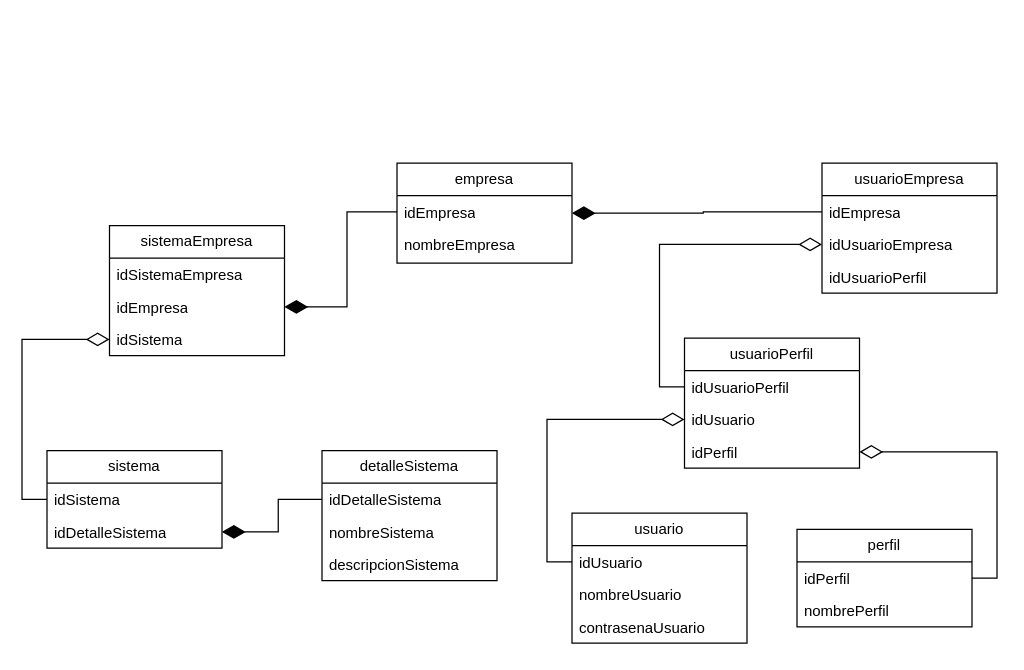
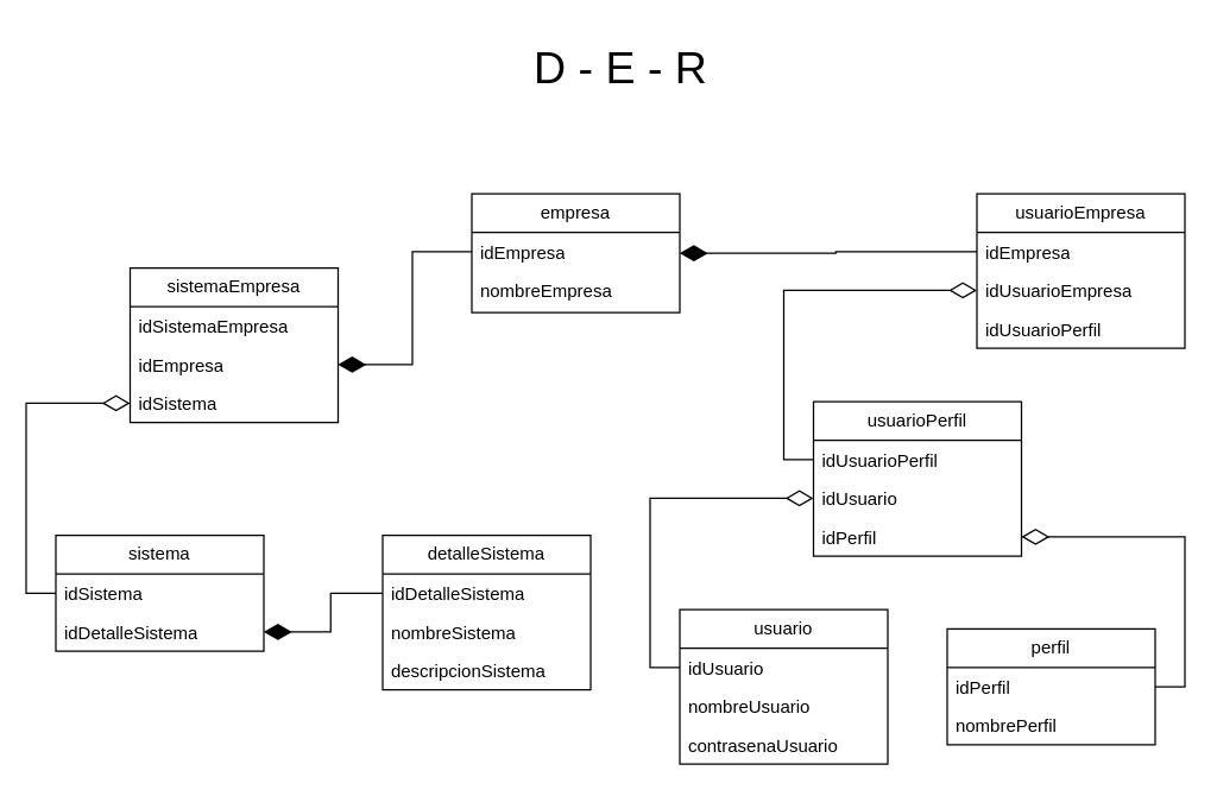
  <mxCell id="0" />
  <mxCell id="1" parent="0" />
  <mxCell id="2" value="usuario" style="swimlane;fontStyle=0;childLayout=stackLayout;horizontal=1;startSize=26;fillColor=none;horizontalStack=0;resizeParent=1;resizeParentMax=0;resizeLast=0;collapsible=1;marginBottom=0;whiteSpace=wrap;html=1;" vertex="1" parent="1"><mxGeometry x="440" y="410" width="140" height="104" as="geometry" /></mxCell>
  <mxCell id="3" value="idUsuario" style="text;strokeColor=none;fillColor=none;align=left;verticalAlign=top;spacingLeft=4;spacingRight=4;overflow=hidden;rotatable=0;points=[[0,0.5],[1,0.5]];portConstraint=eastwest;whiteSpace=wrap;html=1;" vertex="1" parent="2"><mxGeometry y="26" width="140" height="26" as="geometry" /></mxCell>
  <mxCell id="4" value="nombreUsuario" style="text;strokeColor=none;fillColor=none;align=left;verticalAlign=top;spacingLeft=4;spacingRight=4;overflow=hidden;rotatable=0;points=[[0,0.5],[1,0.5]];portConstraint=eastwest;whiteSpace=wrap;html=1;" vertex="1" parent="2"><mxGeometry y="52" width="140" height="26" as="geometry" /></mxCell>
  <mxCell id="5" value="contrasenaUsuario" style="text;strokeColor=none;fillColor=none;align=left;verticalAlign=top;spacingLeft=4;spacingRight=4;overflow=hidden;rotatable=0;points=[[0,0.5],[1,0.5]];portConstraint=eastwest;whiteSpace=wrap;html=1;" vertex="1" parent="2"><mxGeometry y="78" width="140" height="26" as="geometry" /></mxCell>
  <mxCell id="6" style="edgeStyle=orthogonalEdgeStyle;rounded=0;orthogonalLoop=1;jettySize=auto;html=1;exitX=1;exitY=0.5;exitDx=0;exitDy=0;endArrow=diamondThin;endFill=0;endSize=16;" edge="1" parent="1" source="8" target="27"><mxGeometry relative="1" as="geometry" /></mxCell>
  <mxCell id="7" value="perfil" style="swimlane;fontStyle=0;childLayout=stackLayout;horizontal=1;startSize=26;fillColor=none;horizontalStack=0;resizeParent=1;resizeParentMax=0;resizeLast=0;collapsible=1;marginBottom=0;whiteSpace=wrap;html=1;" vertex="1" parent="1"><mxGeometry x="620" y="423" width="140" height="78" as="geometry" /></mxCell>
  <mxCell id="8" value="idPerfil" style="text;strokeColor=none;fillColor=none;align=left;verticalAlign=top;spacingLeft=4;spacingRight=4;overflow=hidden;rotatable=0;points=[[0,0.5],[1,0.5]];portConstraint=eastwest;whiteSpace=wrap;html=1;" vertex="1" parent="7"><mxGeometry y="26" width="140" height="26" as="geometry" /></mxCell>
  <mxCell id="9" value="nombrePerfil" style="text;strokeColor=none;fillColor=none;align=left;verticalAlign=top;spacingLeft=4;spacingRight=4;overflow=hidden;rotatable=0;points=[[0,0.5],[1,0.5]];portConstraint=eastwest;whiteSpace=wrap;html=1;" vertex="1" parent="7"><mxGeometry y="52" width="140" height="26" as="geometry" /></mxCell>
  <mxCell id="10" value="empresa" style="swimlane;fontStyle=0;childLayout=stackLayout;horizontal=1;startSize=26;fillColor=none;horizontalStack=0;resizeParent=1;resizeParentMax=0;resizeLast=0;collapsible=1;marginBottom=0;whiteSpace=wrap;html=1;" vertex="1" parent="1"><mxGeometry x="300" y="130" width="140" height="80" as="geometry" /></mxCell>
  <mxCell id="11" value="idEmpresa" style="text;strokeColor=none;fillColor=none;align=left;verticalAlign=top;spacingLeft=4;spacingRight=4;overflow=hidden;rotatable=0;points=[[0,0.5],[1,0.5]];portConstraint=eastwest;whiteSpace=wrap;html=1;" vertex="1" parent="10"><mxGeometry y="26" width="140" height="26" as="geometry" /></mxCell>
  <mxCell id="12" value="nombreEmpresa" style="text;strokeColor=none;fillColor=none;align=left;verticalAlign=top;spacingLeft=4;spacingRight=4;overflow=hidden;rotatable=0;points=[[0,0.5],[1,0.5]];portConstraint=eastwest;whiteSpace=wrap;html=1;" vertex="1" parent="10"><mxGeometry y="52" width="140" height="28" as="geometry" /></mxCell>
  <mxCell id="13" value="sistema" style="swimlane;fontStyle=0;childLayout=stackLayout;horizontal=1;startSize=26;fillColor=none;horizontalStack=0;resizeParent=1;resizeParentMax=0;resizeLast=0;collapsible=1;marginBottom=0;whiteSpace=wrap;html=1;" vertex="1" parent="1"><mxGeometry x="20" y="360" width="140" height="78" as="geometry" /></mxCell>
  <mxCell id="14" value="idSistema" style="text;strokeColor=none;fillColor=none;align=left;verticalAlign=top;spacingLeft=4;spacingRight=4;overflow=hidden;rotatable=0;points=[[0,0.5],[1,0.5]];portConstraint=eastwest;whiteSpace=wrap;html=1;" vertex="1" parent="13"><mxGeometry y="26" width="140" height="26" as="geometry" /></mxCell>
  <mxCell id="15" value="idDetalleSistema" style="text;strokeColor=none;fillColor=none;align=left;verticalAlign=top;spacingLeft=4;spacingRight=4;overflow=hidden;rotatable=0;points=[[0,0.5],[1,0.5]];portConstraint=eastwest;whiteSpace=wrap;html=1;" vertex="1" parent="13"><mxGeometry y="52" width="140" height="26" as="geometry" /></mxCell>
  <mxCell id="16" value="detalleSistema" style="swimlane;fontStyle=0;childLayout=stackLayout;horizontal=1;startSize=26;fillColor=none;horizontalStack=0;resizeParent=1;resizeParentMax=0;resizeLast=0;collapsible=1;marginBottom=0;whiteSpace=wrap;html=1;" vertex="1" parent="1"><mxGeometry x="240" y="360" width="140" height="104" as="geometry" /></mxCell>
  <mxCell id="17" value="idDetalleSistema" style="text;strokeColor=none;fillColor=none;align=left;verticalAlign=top;spacingLeft=4;spacingRight=4;overflow=hidden;rotatable=0;points=[[0,0.5],[1,0.5]];portConstraint=eastwest;whiteSpace=wrap;html=1;" vertex="1" parent="16"><mxGeometry y="26" width="140" height="26" as="geometry" /></mxCell>
  <mxCell id="18" value="nombreSistema" style="text;strokeColor=none;fillColor=none;align=left;verticalAlign=top;spacingLeft=4;spacingRight=4;overflow=hidden;rotatable=0;points=[[0,0.5],[1,0.5]];portConstraint=eastwest;whiteSpace=wrap;html=1;" vertex="1" parent="16"><mxGeometry y="52" width="140" height="26" as="geometry" /></mxCell>
  <mxCell id="19" value="descripcionSistema" style="text;strokeColor=none;fillColor=none;align=left;verticalAlign=top;spacingLeft=4;spacingRight=4;overflow=hidden;rotatable=0;points=[[0,0.5],[1,0.5]];portConstraint=eastwest;whiteSpace=wrap;html=1;" vertex="1" parent="16"><mxGeometry y="78" width="140" height="26" as="geometry" /></mxCell>
  <mxCell id="20" value="usuarioEmpresa" style="swimlane;fontStyle=0;childLayout=stackLayout;horizontal=1;startSize=26;fillColor=none;horizontalStack=0;resizeParent=1;resizeParentMax=0;resizeLast=0;collapsible=1;marginBottom=0;whiteSpace=wrap;html=1;" vertex="1" parent="1"><mxGeometry x="640" y="130" width="140" height="104" as="geometry" /></mxCell>
  <mxCell id="21" value="idEmpresa" style="text;strokeColor=none;fillColor=none;align=left;verticalAlign=top;spacingLeft=4;spacingRight=4;overflow=hidden;rotatable=0;points=[[0,0.5],[1,0.5]];portConstraint=eastwest;whiteSpace=wrap;html=1;" vertex="1" parent="20"><mxGeometry y="26" width="140" height="26" as="geometry" /></mxCell>
  <mxCell id="22" value="idUsuarioEmpresa" style="text;strokeColor=none;fillColor=none;align=left;verticalAlign=top;spacingLeft=4;spacingRight=4;overflow=hidden;rotatable=0;points=[[0,0.5],[1,0.5]];portConstraint=eastwest;whiteSpace=wrap;html=1;" vertex="1" parent="20"><mxGeometry y="52" width="140" height="26" as="geometry" /></mxCell>
  <mxCell id="23" value="idUsuarioPerfil" style="text;strokeColor=none;fillColor=none;align=left;verticalAlign=top;spacingLeft=4;spacingRight=4;overflow=hidden;rotatable=0;points=[[0,0.5],[1,0.5]];portConstraint=eastwest;whiteSpace=wrap;html=1;" vertex="1" parent="20"><mxGeometry y="78" width="140" height="26" as="geometry" /></mxCell>
  <mxCell id="24" value="usuarioPerfil" style="swimlane;fontStyle=0;childLayout=stackLayout;horizontal=1;startSize=26;fillColor=none;horizontalStack=0;resizeParent=1;resizeParentMax=0;resizeLast=0;collapsible=1;marginBottom=0;whiteSpace=wrap;html=1;" vertex="1" parent="1"><mxGeometry x="530" y="270" width="140" height="104" as="geometry" /></mxCell>
  <mxCell id="25" value="idUsuarioPerfil" style="text;strokeColor=none;fillColor=none;align=left;verticalAlign=top;spacingLeft=4;spacingRight=4;overflow=hidden;rotatable=0;points=[[0,0.5],[1,0.5]];portConstraint=eastwest;whiteSpace=wrap;html=1;" vertex="1" parent="24"><mxGeometry y="26" width="140" height="26" as="geometry" /></mxCell>
  <mxCell id="26" value="idUsuario" style="text;strokeColor=none;fillColor=none;align=left;verticalAlign=top;spacingLeft=4;spacingRight=4;overflow=hidden;rotatable=0;points=[[0,0.5],[1,0.5]];portConstraint=eastwest;whiteSpace=wrap;html=1;" vertex="1" parent="24"><mxGeometry y="52" width="140" height="26" as="geometry" /></mxCell>
  <mxCell id="27" value="idPerfil" style="text;strokeColor=none;fillColor=none;align=left;verticalAlign=top;spacingLeft=4;spacingRight=4;overflow=hidden;rotatable=0;points=[[0,0.5],[1,0.5]];portConstraint=eastwest;whiteSpace=wrap;html=1;" vertex="1" parent="24"><mxGeometry y="78" width="140" height="26" as="geometry" /></mxCell>
  <mxCell id="28" value="sistemaEmpresa" style="swimlane;fontStyle=0;childLayout=stackLayout;horizontal=1;startSize=26;fillColor=none;horizontalStack=0;resizeParent=1;resizeParentMax=0;resizeLast=0;collapsible=1;marginBottom=0;whiteSpace=wrap;html=1;" vertex="1" parent="1"><mxGeometry x="70" y="180" width="140" height="104" as="geometry" /></mxCell>
  <mxCell id="29" value="idSistemaEmpresa" style="text;strokeColor=none;fillColor=none;align=left;verticalAlign=top;spacingLeft=4;spacingRight=4;overflow=hidden;rotatable=0;points=[[0,0.5],[1,0.5]];portConstraint=eastwest;whiteSpace=wrap;html=1;" vertex="1" parent="28"><mxGeometry y="26" width="140" height="26" as="geometry" /></mxCell>
  <mxCell id="30" value="idEmpresa" style="text;strokeColor=none;fillColor=none;align=left;verticalAlign=top;spacingLeft=4;spacingRight=4;overflow=hidden;rotatable=0;points=[[0,0.5],[1,0.5]];portConstraint=eastwest;whiteSpace=wrap;html=1;" vertex="1" parent="28"><mxGeometry y="52" width="140" height="26" as="geometry" /></mxCell>
  <mxCell id="31" value="idSistema" style="text;strokeColor=none;fillColor=none;align=left;verticalAlign=top;spacingLeft=4;spacingRight=4;overflow=hidden;rotatable=0;points=[[0,0.5],[1,0.5]];portConstraint=eastwest;whiteSpace=wrap;html=1;" vertex="1" parent="28"><mxGeometry y="78" width="140" height="26" as="geometry" /></mxCell>
  <mxCell id="32" style="edgeStyle=orthogonalEdgeStyle;rounded=0;orthogonalLoop=1;jettySize=auto;html=1;exitX=0;exitY=0.5;exitDx=0;exitDy=0;endArrow=diamondThin;endFill=0;strokeWidth=1;endSize=16;" edge="1" parent="1" source="3" target="26"><mxGeometry relative="1" as="geometry" /></mxCell>
  <mxCell id="33" style="edgeStyle=orthogonalEdgeStyle;rounded=0;orthogonalLoop=1;jettySize=auto;html=1;entryX=0;entryY=0.5;entryDx=0;entryDy=0;exitX=0;exitY=0.5;exitDx=0;exitDy=0;endArrow=diamondThin;endFill=0;endSize=16;" edge="1" parent="1" source="25" target="22"><mxGeometry relative="1" as="geometry" /></mxCell>
  <mxCell id="34" style="edgeStyle=orthogonalEdgeStyle;rounded=0;orthogonalLoop=1;jettySize=auto;html=1;entryX=1;entryY=0.5;entryDx=0;entryDy=0;endArrow=diamondThin;endFill=1;endSize=16;" edge="1" parent="1" source="21" target="10"><mxGeometry relative="1" as="geometry" /></mxCell>
  <mxCell id="35" style="edgeStyle=orthogonalEdgeStyle;rounded=0;orthogonalLoop=1;jettySize=auto;html=1;entryX=1;entryY=0.5;entryDx=0;entryDy=0;endArrow=diamondThin;endFill=1;endSize=16;" edge="1" parent="1" source="17" target="15"><mxGeometry relative="1" as="geometry" /></mxCell>
  <mxCell id="36" style="edgeStyle=orthogonalEdgeStyle;rounded=0;orthogonalLoop=1;jettySize=auto;html=1;entryX=0;entryY=0.5;entryDx=0;entryDy=0;exitX=0;exitY=0.5;exitDx=0;exitDy=0;endArrow=diamondThin;endFill=0;strokeWidth=1;endSize=16;" edge="1" parent="1" source="14" target="31"><mxGeometry relative="1" as="geometry" /></mxCell>
  <mxCell id="37" style="edgeStyle=orthogonalEdgeStyle;rounded=0;orthogonalLoop=1;jettySize=auto;html=1;entryX=1;entryY=0.5;entryDx=0;entryDy=0;endArrow=diamondThin;endFill=1;endSize=16;" edge="1" parent="1" source="11" target="30"><mxGeometry relative="1" as="geometry" /></mxCell>
+ <mxCell id="38" value="D - E - R" style="text;html=1;align=center;verticalAlign=middle;resizable=0;points=[];autosize=1;strokeColor=none;fillColor=none;fontSize=30;" vertex="1" parent="1"><mxGeometry x="330" y="20" width="140" height="50" as="geometry" /></mxCell>
